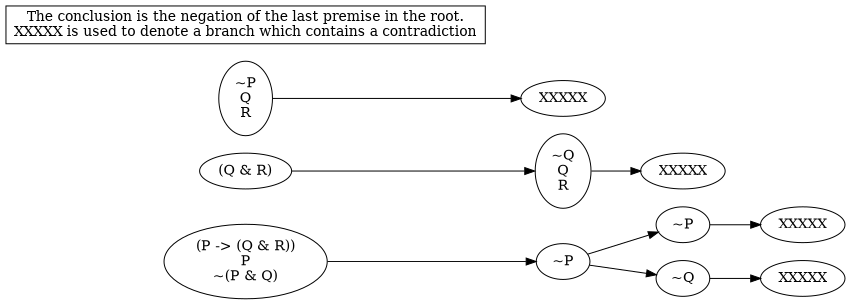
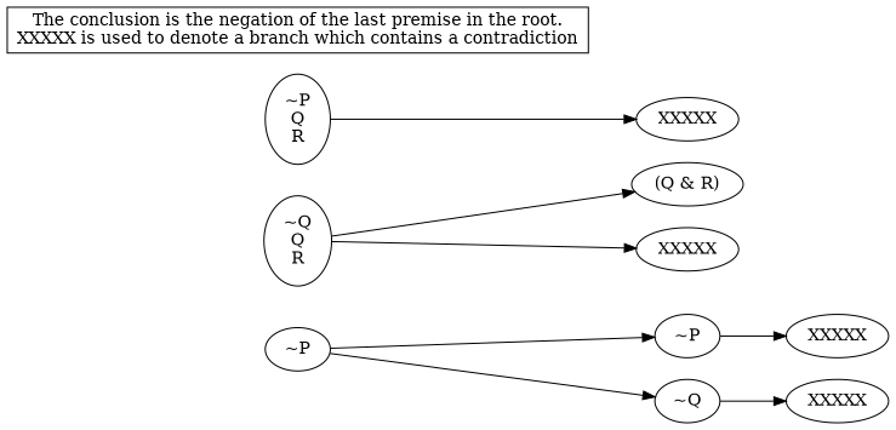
  digraph {
    rankdir=LR
-   n1 [label="(P -> (Q & R))\nP\n~(P & Q)\n"]
    n2 [label="~P\n"]
    n3 [label="~P\n"]
    n4 [label="~Q\n"]
    n5 [label="(Q & R)\n"]
    n6 [label="~Q\nQ\nR\n"]
    n7 [label=XXXXX]
    n8 [label=XXXXX]
    n9 [label="~P\nQ\nR\n"]
    n10 [label=XXXXX]
    n11 [label=XXXXX]
    n12 [label="The conclusion is the negation of the last premise in the root.\nXXXXX is used to denote a branch which contains a contradiction" shape=box]
-   n1 -> n2
    n2 -> n3
    n2 -> n4
    n3 -> n7
    n4 -> n8
-   n5 -> n6
+   n6 -> n5
    n6 -> n11
    n9 -> n10
  }
